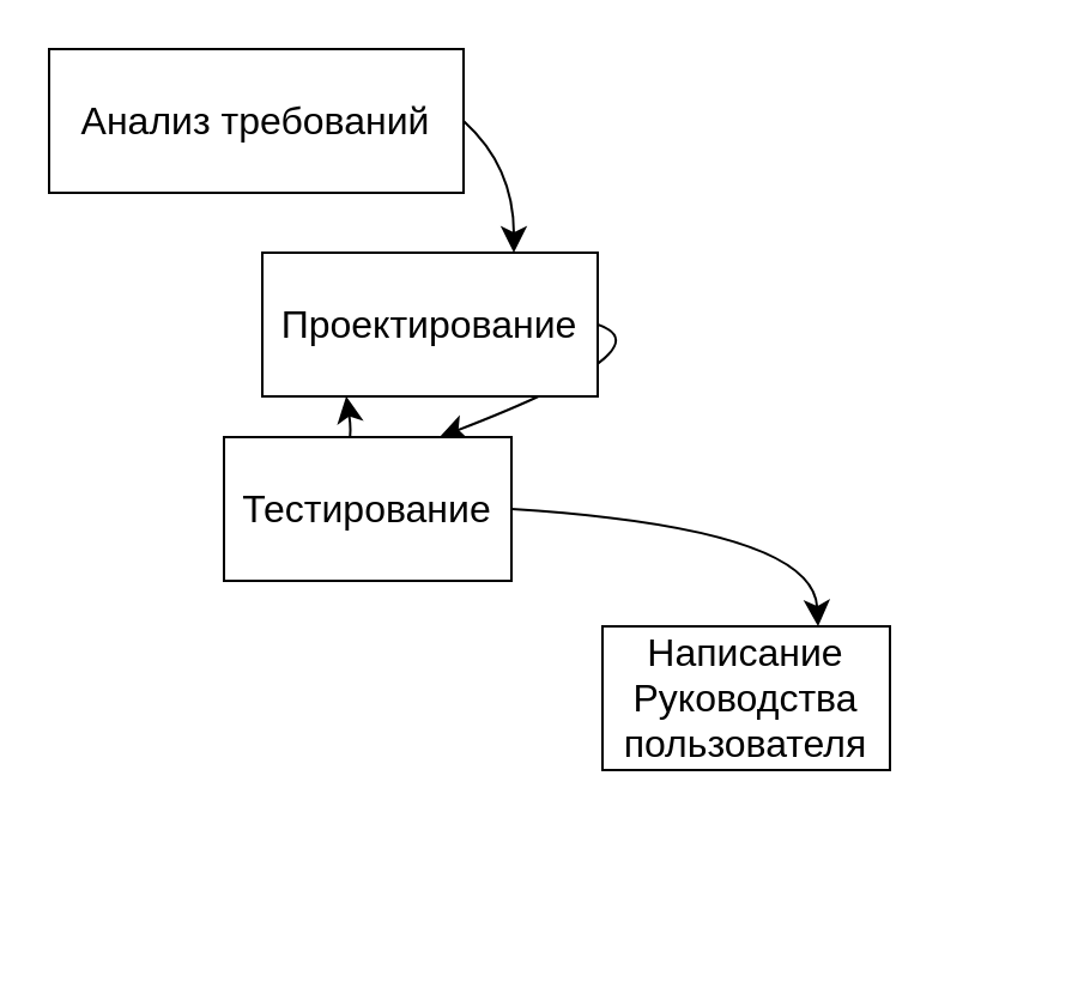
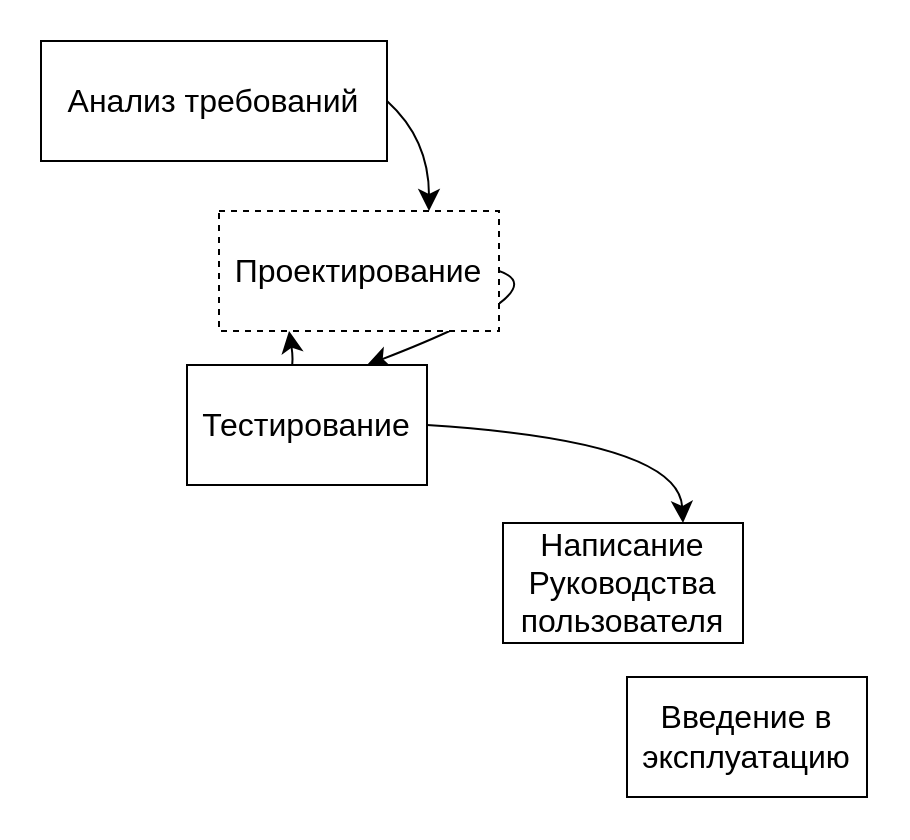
  <mxCell id="0" />
  <mxCell id="1" parent="0" />
  <mxCell id="2" style="edgeStyle=none;curved=1;rounded=0;orthogonalLoop=1;jettySize=auto;html=1;exitX=1;exitY=0.5;exitDx=0;exitDy=0;entryX=0.75;entryY=0;entryDx=0;entryDy=0;fontSize=12;startSize=8;endSize=8;" edge="1" parent="1" source="3" target="5"><mxGeometry relative="1" as="geometry"><Array as="points"><mxPoint x="214" y="69" /></Array></mxGeometry></mxCell>
  <mxCell id="3" value="Анализ требований" style="rounded=0;whiteSpace=wrap;html=1;fontSize=16;" vertex="1" parent="1"><mxGeometry x="20" y="20" width="173" height="60" as="geometry" /></mxCell>
  <mxCell id="4" style="edgeStyle=none;curved=1;rounded=0;orthogonalLoop=1;jettySize=auto;html=1;exitX=1;exitY=0.5;exitDx=0;exitDy=0;entryX=0.75;entryY=0;entryDx=0;entryDy=0;fontSize=12;startSize=8;endSize=8;" edge="1" parent="1" source="5" target="8"><mxGeometry relative="1" as="geometry"><Array as="points"><mxPoint x="279" y="145" /></Array></mxGeometry></mxCell>
- <mxCell id="5" value="Проектирование" style="rounded=0;whiteSpace=wrap;html=1;fontSize=16;" vertex="1" parent="1"><mxGeometry x="109" y="105" width="140" height="60" as="geometry" /></mxCell>
+ <mxCell id="5" value="Проектирование" style="rounded=0;whiteSpace=wrap;html=1;fontSize=16;dashed=1;" vertex="1" parent="1"><mxGeometry x="109" y="105" width="140" height="60" as="geometry" /></mxCell>
  <mxCell id="6" style="edgeStyle=none;curved=1;rounded=0;orthogonalLoop=1;jettySize=auto;html=1;exitX=0;exitY=0.5;exitDx=0;exitDy=0;entryX=0.25;entryY=1;entryDx=0;entryDy=0;fontSize=12;startSize=8;endSize=8;" edge="1" parent="1" source="8" target="5"><mxGeometry relative="1" as="geometry"><Array as="points"><mxPoint x="151" y="209" /></Array></mxGeometry></mxCell>
  <mxCell id="7" style="edgeStyle=none;curved=1;rounded=0;orthogonalLoop=1;jettySize=auto;html=1;exitX=1;exitY=0.5;exitDx=0;exitDy=0;entryX=0.75;entryY=0;entryDx=0;entryDy=0;fontSize=12;startSize=8;endSize=8;" edge="1" parent="1" source="8" target="9"><mxGeometry relative="1" as="geometry"><Array as="points"><mxPoint x="339" y="220" /></Array></mxGeometry></mxCell>
  <mxCell id="8" value="Тестирование" style="rounded=0;whiteSpace=wrap;html=1;fontSize=16;" vertex="1" parent="1"><mxGeometry x="93" y="182" width="120" height="60" as="geometry" /></mxCell>
  <mxCell id="9" value="Написание&lt;br&gt;Руководства&lt;br&gt;пользователя" style="rounded=0;whiteSpace=wrap;html=1;fontSize=16;" vertex="1" parent="1"><mxGeometry x="251" y="261" width="120" height="60" as="geometry" /></mxCell>
+ <mxCell id="10" value="Введение в эксплуатацию" style="rounded=0;whiteSpace=wrap;html=1;fontSize=16;" vertex="1" parent="1"><mxGeometry x="313" y="338" width="120" height="60" as="geometry" /></mxCell>
